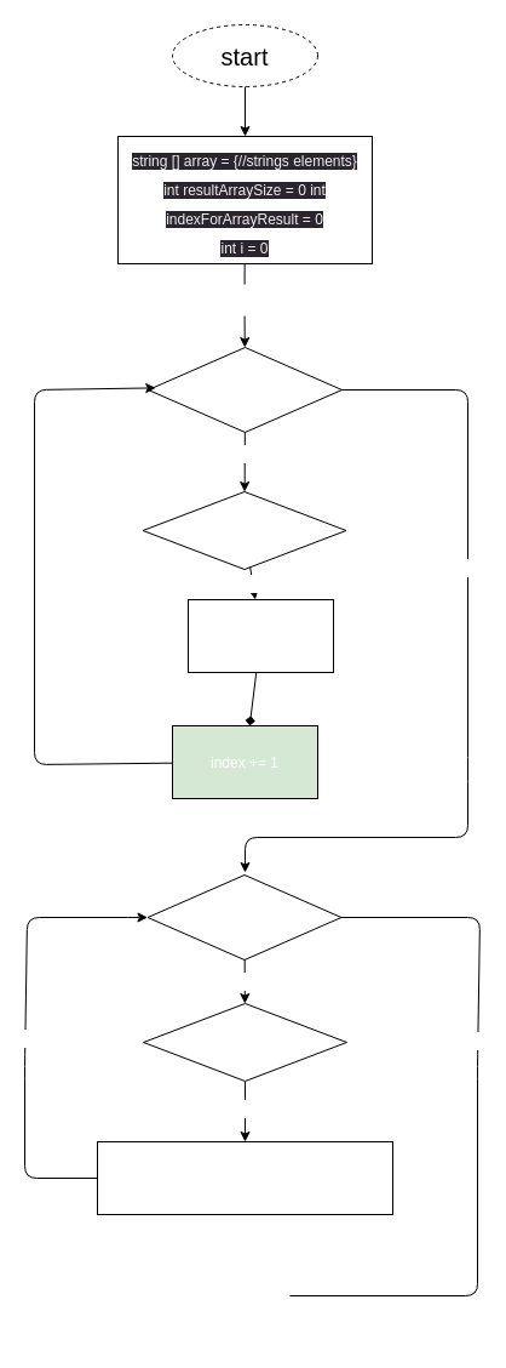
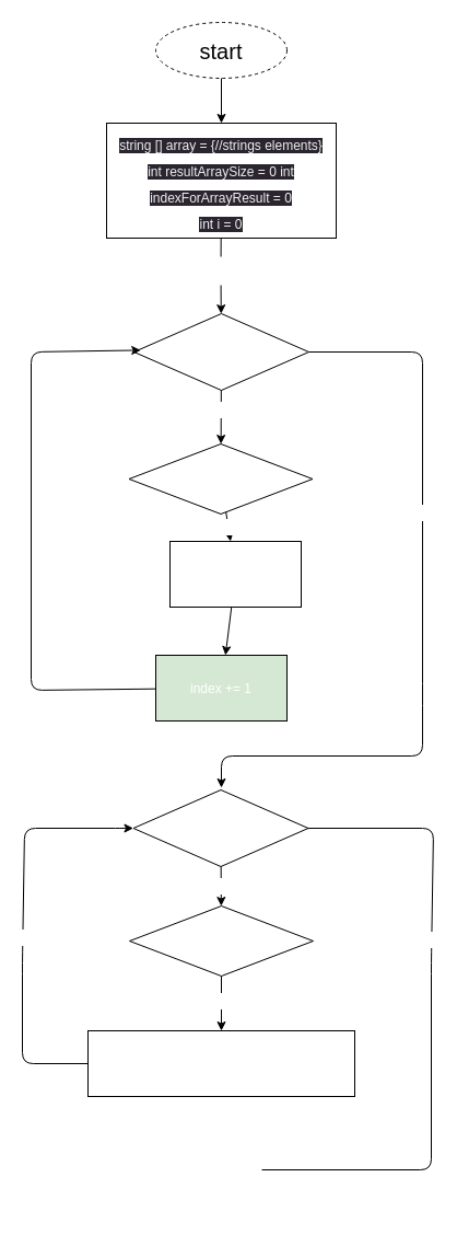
  <mxCell id="0" />
  <mxCell id="1" parent="0" />
  <mxCell id="2" value="" style="group" vertex="1" connectable="0" parent="1"><mxGeometry x="20" y="20" width="376" height="1086" as="geometry" /></mxCell>
  <mxCell id="3" value="&lt;font style=&quot;font-size: 20px;&quot;&gt;start&lt;/font&gt;" style="ellipse;whiteSpace=wrap;html=1;fillColor=none;gradientColor=default;dashed=1;" parent="2" vertex="1"><mxGeometry x="122" width="120" height="51" as="geometry" /></mxCell>
  <mxCell id="4" value="&lt;font style=&quot;font-size: 12px;&quot;&gt;&lt;span style=&quot;color: rgb(240, 240, 240); font-family: Helvetica; font-style: normal; font-variant-ligatures: normal; font-variant-caps: normal; font-weight: 400; letter-spacing: normal; orphans: 2; text-align: center; text-indent: 0px; text-transform: none; widows: 2; word-spacing: 0px; -webkit-text-stroke-width: 0px; background-color: rgb(42, 37, 47); text-decoration-thickness: initial; text-decoration-style: initial; text-decoration-color: initial; float: none; display: inline !important;&quot;&gt;string [] array = {//strings elements}&lt;br&gt;int resultArraySize = 0 int&lt;/span&gt;&lt;br style=&quot;border-color: rgb(0, 0, 0); color: rgb(240, 240, 240); font-family: Helvetica; font-style: normal; font-variant-ligatures: normal; font-variant-caps: normal; font-weight: 400; letter-spacing: normal; orphans: 2; text-align: center; text-indent: 0px; text-transform: none; widows: 2; word-spacing: 0px; -webkit-text-stroke-width: 0px; background-color: rgb(42, 37, 47); text-decoration-thickness: initial; text-decoration-style: initial; text-decoration-color: initial;&quot;&gt;&lt;span style=&quot;color: rgb(240, 240, 240); font-family: Helvetica; font-style: normal; font-variant-ligatures: normal; font-variant-caps: normal; font-weight: 400; letter-spacing: normal; orphans: 2; text-align: center; text-indent: 0px; text-transform: none; widows: 2; word-spacing: 0px; -webkit-text-stroke-width: 0px; background-color: rgb(42, 37, 47); text-decoration-thickness: initial; text-decoration-style: initial; text-decoration-color: initial; float: none; display: inline !important;&quot;&gt;indexForArrayResult = 0&lt;/span&gt;&lt;br style=&quot;border-color: rgb(0, 0, 0); color: rgb(240, 240, 240); font-family: Helvetica; font-style: normal; font-variant-ligatures: normal; font-variant-caps: normal; font-weight: 400; letter-spacing: normal; orphans: 2; text-align: center; text-indent: 0px; text-transform: none; widows: 2; word-spacing: 0px; -webkit-text-stroke-width: 0px; background-color: rgb(42, 37, 47); text-decoration-thickness: initial; text-decoration-style: initial; text-decoration-color: initial;&quot;&gt;&lt;span style=&quot;color: rgb(240, 240, 240); font-family: Helvetica; font-style: normal; font-variant-ligatures: normal; font-variant-caps: normal; font-weight: 400; letter-spacing: normal; orphans: 2; text-align: center; text-indent: 0px; text-transform: none; widows: 2; word-spacing: 0px; -webkit-text-stroke-width: 0px; background-color: rgb(42, 37, 47); text-decoration-thickness: initial; text-decoration-style: initial; text-decoration-color: initial; float: none; display: inline !important;&quot;&gt;int i = 0&lt;/span&gt;&lt;/font&gt;" style="rounded=0;whiteSpace=wrap;html=1;fontSize=20;fillColor=none;gradientColor=default;" parent="2" vertex="1"><mxGeometry x="77" y="92" width="210" height="105" as="geometry" /></mxCell>
  <mxCell id="5" value="" style="edgeStyle=none;html=1;" parent="2" source="3" target="4" edge="1"><mxGeometry relative="1" as="geometry" /></mxCell>
  <mxCell id="6" value="&lt;span style=&quot;font-family: &amp;quot;YS Text&amp;quot;, arial, helvetica, sans-serif; text-align: start;&quot;&gt;&lt;font style=&quot;font-size: 12px;&quot; color=&quot;#ffffff&quot;&gt;i &amp;lt; array.Length&lt;/font&gt;&lt;/span&gt;" style="rhombus;whiteSpace=wrap;html=1;fontSize=14;" parent="2" vertex="1"><mxGeometry x="102" y="266" width="160" height="70" as="geometry" /></mxCell>
  <mxCell id="7" value="&lt;span style=&quot;font-family: &amp;quot;YS Text&amp;quot;, arial, helvetica, sans-serif; text-align: start;&quot;&gt;&lt;font style=&quot;font-size: 12px;&quot;&gt;array[i].Length &amp;lt;= 3&lt;/font&gt;&lt;/span&gt;" style="rhombus;whiteSpace=wrap;html=1;fontSize=14;labelBackgroundColor=none;fontColor=#FFFFFF;" parent="2" vertex="1"><mxGeometry x="97.5" y="385" width="168" height="64" as="geometry" /></mxCell>
  <mxCell id="8" value="" style="edgeStyle=none;html=1;fontSize=14;fontColor=#FFFFFF;" parent="2" source="6" target="7" edge="1"><mxGeometry relative="1" as="geometry" /></mxCell>
  <mxCell id="9" value="true" style="edgeLabel;html=1;align=center;verticalAlign=middle;resizable=0;points=[];fontSize=12;fontColor=#FFFFFF;" parent="8" vertex="1" connectable="0"><mxGeometry x="-0.062" y="7" relative="1" as="geometry"><mxPoint x="-7" y="-5" as="offset" /></mxGeometry></mxCell>
  <mxCell id="10" value="&lt;span style=&quot;font-family: &amp;quot;YS Text&amp;quot;, arial, helvetica, sans-serif; font-style: normal; font-variant-ligatures: normal; font-variant-caps: normal; font-weight: 400; letter-spacing: normal; orphans: 2; text-align: start; text-indent: 0px; text-transform: none; widows: 2; word-spacing: 0px; -webkit-text-stroke-width: 0px; text-decoration-thickness: initial; text-decoration-style: initial; text-decoration-color: initial; float: none; display: inline !important;&quot;&gt;&lt;font style=&quot;font-size: 12px;&quot;&gt;resultArraySize++&lt;/font&gt;&lt;/span&gt;" style="rounded=0;whiteSpace=wrap;html=1;labelBackgroundColor=none;fontSize=14;fontColor=#FFFFFF;" parent="2" vertex="1"><mxGeometry x="135" y="474" width="120" height="60" as="geometry" /></mxCell>
  <mxCell id="11" value="true" style="edgeStyle=none;html=1;fontSize=12;fontColor=#FFFFFF;" parent="2" source="7" target="10" edge="1"><mxGeometry relative="1" as="geometry" /></mxCell>
  <mxCell id="12" style="edgeStyle=none;html=1;fontSize=12;fontColor=#FFFFFF;entryX=0.039;entryY=0.477;entryDx=0;entryDy=0;entryPerimeter=0;" parent="2" source="13" target="6" edge="1"><mxGeometry relative="1" as="geometry"><mxPoint x="8" y="301" as="targetPoint" /><Array as="points"><mxPoint x="8" y="610" /><mxPoint x="8" y="301" /></Array></mxGeometry></mxCell>
  <mxCell id="13" value="&lt;span style=&quot;font-family: &amp;quot;YS Text&amp;quot;, arial, helvetica, sans-serif; font-size: 12px; text-align: start;&quot;&gt;index += 1&lt;/span&gt;" style="rounded=0;whiteSpace=wrap;html=1;labelBackgroundColor=none;fontSize=14;fontColor=#FFFFFF;fillColor=#d5e8d4;" parent="2" vertex="1"><mxGeometry x="122" y="578" width="120" height="60" as="geometry" /></mxCell>
- <mxCell id="14" value="" style="edgeStyle=none;html=1;fontSize=12;fontColor=#FFFFFF;endArrow=diamond;" parent="2" source="10" target="13" edge="1"><mxGeometry relative="1" as="geometry" /></mxCell>
+ <mxCell id="14" value="" style="edgeStyle=none;html=1;fontSize=12;fontColor=#FFFFFF;" parent="2" source="10" target="13" edge="1"><mxGeometry relative="1" as="geometry" /></mxCell>
  <mxCell id="15" value="" style="edgeStyle=none;html=1;fontSize=14;endArrow=none;" parent="2" source="4" target="16" edge="1"><mxGeometry relative="1" as="geometry"><mxPoint x="182" y="197" as="sourcePoint" /><mxPoint x="182" y="262" as="targetPoint" /></mxGeometry></mxCell>
  <mxCell id="16" value="true" style="text;html=1;align=center;verticalAlign=middle;resizable=0;points=[];autosize=1;strokeColor=none;fillColor=none;fontSize=12;fontColor=#FFFFFF;" parent="2" vertex="1"><mxGeometry x="162" y="214" width="39" height="26" as="geometry" /></mxCell>
  <mxCell id="17" value="" style="edgeStyle=none;html=1;fontSize=14;startArrow=none;" parent="2" source="16" target="6" edge="1"><mxGeometry relative="1" as="geometry" /></mxCell>
  <mxCell id="18" value="" style="edgeStyle=none;html=1;fontSize=12;fontColor=#FFFFFF;exitX=1;exitY=0.5;exitDx=0;exitDy=0;" parent="2" source="6" edge="1"><mxGeometry x="0.0" relative="1" as="geometry"><mxPoint x="182" y="699" as="targetPoint" /><mxPoint x="330" y="361" as="sourcePoint" /><Array as="points"><mxPoint x="366" y="301" /><mxPoint x="366" y="614" /><mxPoint x="366" y="670" /><mxPoint x="182" y="670" /></Array><mxPoint as="offset" /></mxGeometry></mxCell>
  <mxCell id="19" value="false" style="edgeLabel;html=1;align=center;verticalAlign=middle;resizable=0;points=[];fontSize=12;fontColor=#FFFFFF;" parent="18" vertex="1" connectable="0"><mxGeometry x="-0.272" y="4" relative="1" as="geometry"><mxPoint as="offset" /></mxGeometry></mxCell>
  <mxCell id="20" value="&lt;span style=&quot;font-family: &amp;quot;YS Text&amp;quot;, arial, helvetica, sans-serif; text-align: start;&quot;&gt;&lt;font style=&quot;font-size: 12px;&quot; color=&quot;#ffffff&quot;&gt;i &amp;lt; array.Length&lt;/font&gt;&lt;/span&gt;" style="rhombus;whiteSpace=wrap;html=1;fontSize=14;" parent="2" vertex="1"><mxGeometry x="101.5" y="701" width="160" height="70" as="geometry" /></mxCell>
  <mxCell id="21" value="&lt;span style=&quot;font-family: &amp;quot;YS Text&amp;quot;, arial, helvetica, sans-serif; text-align: start;&quot;&gt;&lt;font style=&quot;font-size: 12px;&quot;&gt;array[i].Length &amp;lt;= 3&lt;/font&gt;&lt;/span&gt;" style="rhombus;whiteSpace=wrap;html=1;fontSize=14;labelBackgroundColor=none;fontColor=#FFFFFF;" parent="2" vertex="1"><mxGeometry x="98" y="807" width="168" height="64" as="geometry" /></mxCell>
  <mxCell id="22" value="true" style="edgeStyle=none;html=1;fontSize=12;fontColor=#FFFFFF;" parent="2" source="20" target="21" edge="1"><mxGeometry relative="1" as="geometry" /></mxCell>
  <mxCell id="23" value="&lt;span style=&quot;font-family: &amp;quot;YS Text&amp;quot;, arial, helvetica, sans-serif; text-align: start; font-size: 12px;&quot;&gt;&lt;font style=&quot;font-size: 12px;&quot;&gt;arrayResult[indexForResultArray] = array[i] &lt;br&gt;indexForResultArray++&lt;/font&gt;&lt;/span&gt;" style="rounded=0;whiteSpace=wrap;html=1;labelBackgroundColor=none;fontSize=14;fontColor=#FFFFFF;" parent="2" vertex="1"><mxGeometry x="60" y="921" width="244" height="60" as="geometry" /></mxCell>
  <mxCell id="24" value="" style="edgeStyle=none;html=1;fontSize=12;fontColor=#FFFFFF;" parent="2" source="21" target="23" edge="1"><mxGeometry relative="1" as="geometry" /></mxCell>
  <mxCell id="25" value="true" style="edgeLabel;html=1;align=center;verticalAlign=middle;resizable=0;points=[];fontSize=12;fontColor=#FFFFFF;" parent="24" vertex="1" connectable="0"><mxGeometry x="-0.111" y="1" relative="1" as="geometry"><mxPoint as="offset" /></mxGeometry></mxCell>
  <mxCell id="26" style="edgeStyle=none;html=1;fontSize=12;fontColor=#FFFFFF;exitX=0;exitY=0.5;exitDx=0;exitDy=0;entryX=0;entryY=0.5;entryDx=0;entryDy=0;" parent="2" source="23" target="20" edge="1"><mxGeometry relative="1" as="geometry"><mxPoint x="103" y="738" as="targetPoint" /><mxPoint x="69" y="951" as="sourcePoint" /><Array as="points"><mxPoint y="951" /><mxPoint y="859" /><mxPoint x="2" y="736" /><mxPoint x="95" y="736" /></Array></mxGeometry></mxCell>
  <mxCell id="27" value="true" style="edgeLabel;html=1;align=center;verticalAlign=middle;resizable=0;points=[];fontSize=12;fontColor=#FFFFFF;" parent="26" vertex="1" connectable="0"><mxGeometry x="-0.061" y="2" relative="1" as="geometry"><mxPoint x="5" y="1" as="offset" /></mxGeometry></mxCell>
  <mxCell id="28" style="edgeStyle=none;html=1;fontSize=12;fontColor=#FFFFFF;endArrow=none;endFill=0;entryX=1;entryY=0.5;entryDx=0;entryDy=0;" parent="2" target="20" edge="1"><mxGeometry relative="1" as="geometry"><mxPoint x="296.243" y="734.997" as="targetPoint" /><mxPoint x="219" y="1048.01" as="sourcePoint" /><Array as="points"><mxPoint x="374" y="1048.01" /><mxPoint x="374" y="859.01" /><mxPoint x="376" y="736.01" /></Array></mxGeometry></mxCell>
  <mxCell id="29" value="false" style="edgeLabel;html=1;align=center;verticalAlign=middle;resizable=0;points=[];fontSize=12;fontColor=#FFFFFF;" parent="28" vertex="1" connectable="0"><mxGeometry x="0.26" relative="1" as="geometry"><mxPoint as="offset" /></mxGeometry></mxCell>
